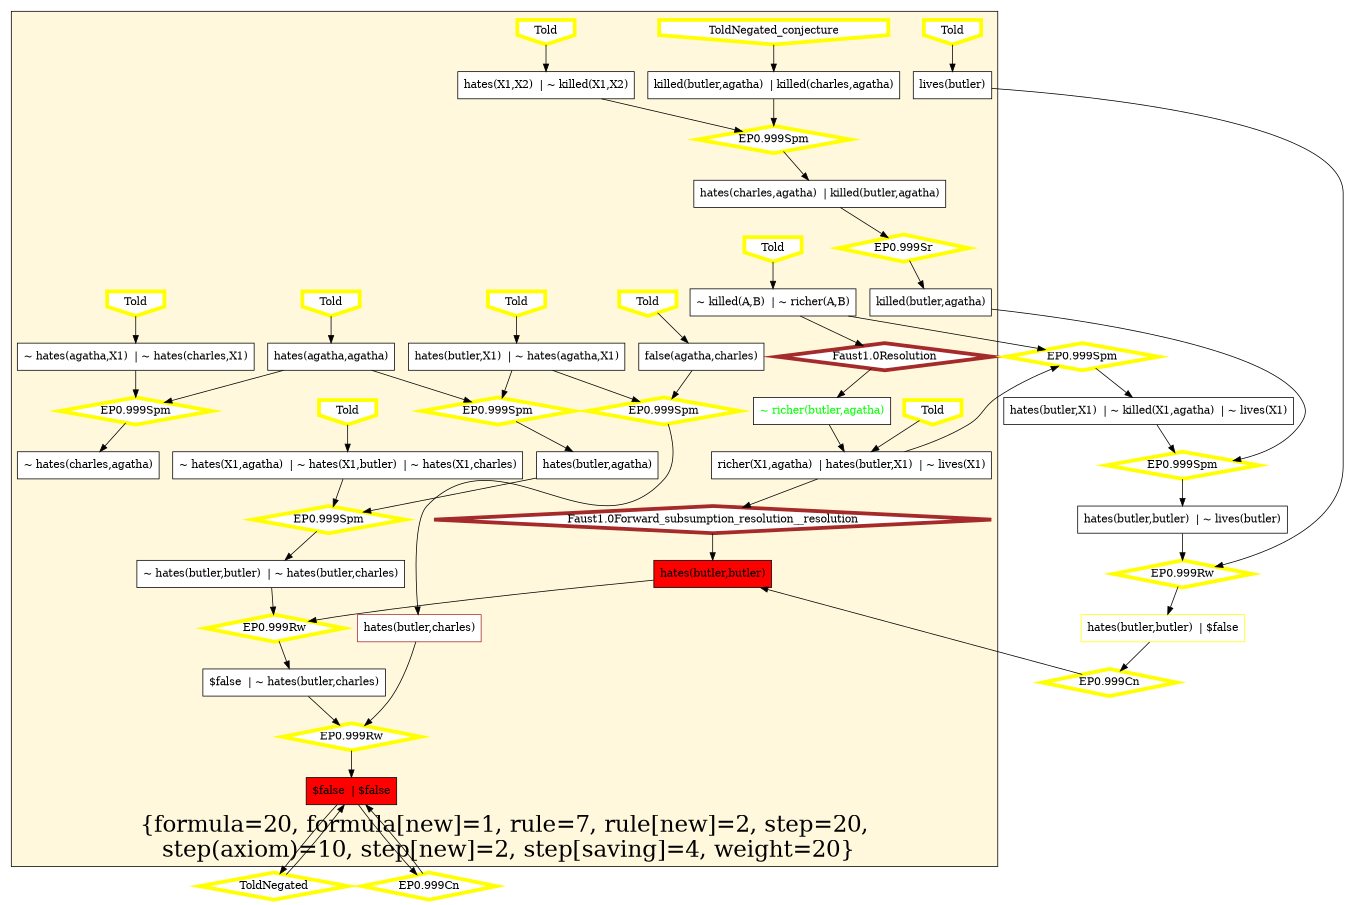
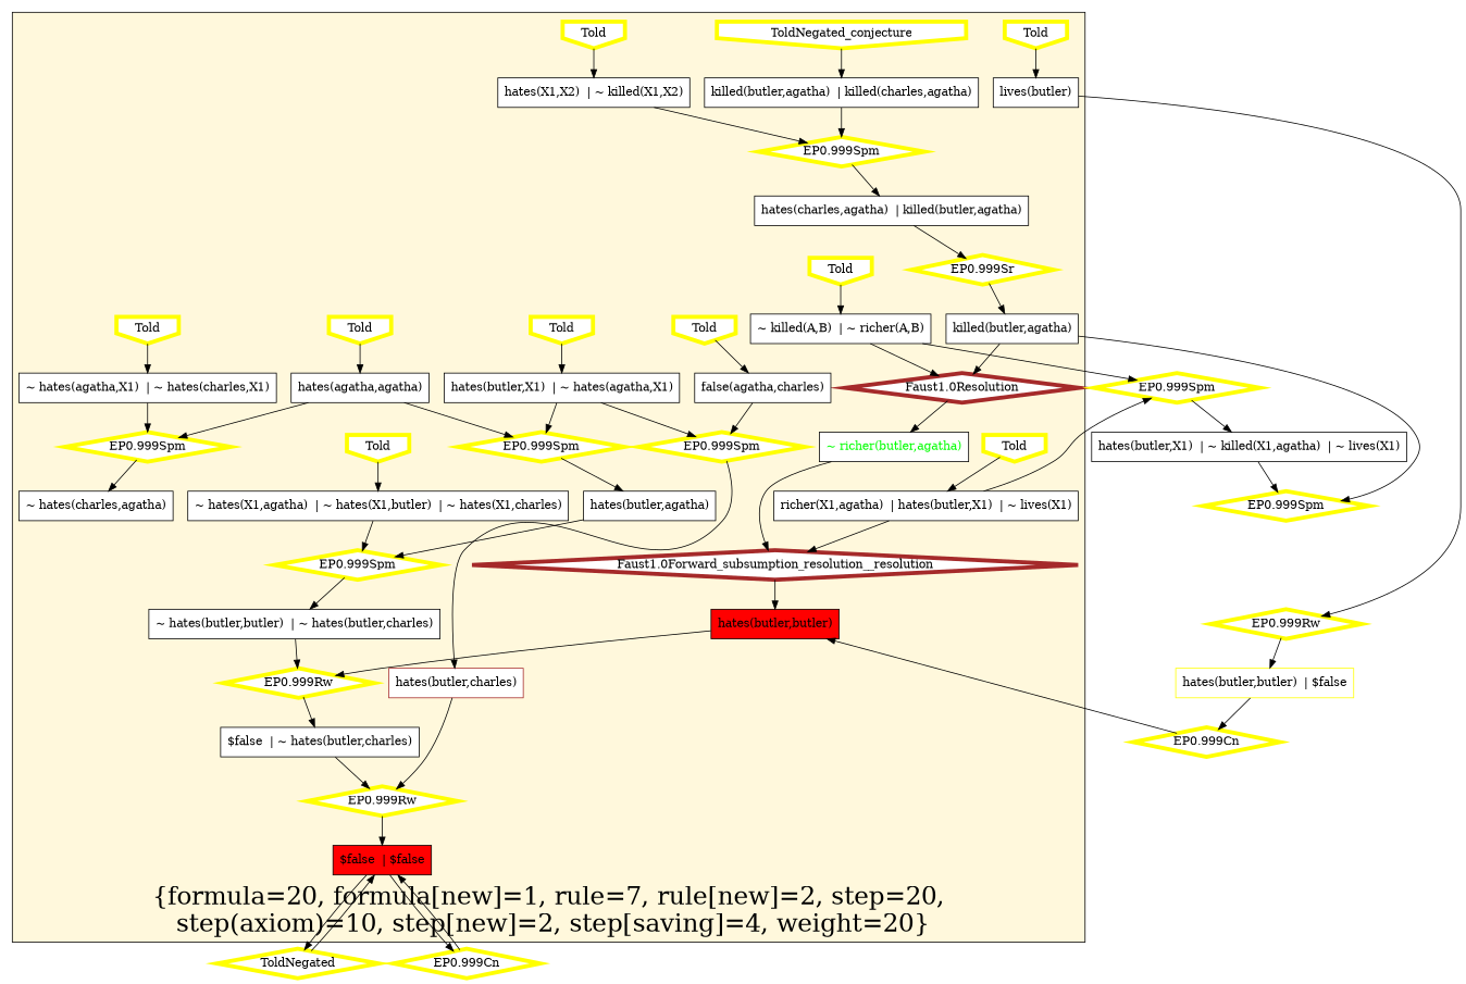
  digraph {
    node [color=yellow fillcolor=white shape=box style=filled penwidth=5]
    n1 [color=black label="~ hates(agatha,X1)  | ~ hates(charles,X1)" penwidth=""]
    n2 [color=black label="hates(butler,agatha)" penwidth=""]
    n3 [color=black label="~ killed(A,B)  | ~ richer(A,B)" penwidth=""]
    n4 [color=black fillcolor=red label="hates(butler,butler)" penwidth=""]
    n5 [color=black fontcolor=green label="~ richer(butler,agatha)" penwidth=""]
    n6 [color=black label="~ hates(charles,agatha)" penwidth=""]
    n7 [color=black label="~ hates(butler,butler)  | ~ hates(butler,charles)" penwidth=""]
    n8 [color=black fillcolor=red label="$false  | $false" penwidth=""]
    n9 [color=black label="hates(charles,agatha)  | killed(butler,agatha)" penwidth=""]
    n10 [color=black label="hates(butler,X1)  | ~ hates(agatha,X1)" penwidth=""]
    n11 [color=black label="false(agatha,charles)" penwidth=""]
    n12 [color=black label="hates(X1,X2)  | ~ killed(X1,X2)" penwidth=""]
    n13 [color=black label="$false  | ~ hates(butler,charles)" penwidth=""]
    n14 [color=black label="lives(butler)" penwidth=""]
    n15 [color=black label="hates(agatha,agatha)" penwidth=""]
    n16 [color=black label="richer(X1,agatha)  | hates(butler,X1)  | ~ lives(X1)" penwidth=""]
    n17 [color=brown label="hates(butler,charles)" penwidth=""]
    n18 [color=black label="killed(butler,agatha)" penwidth=""]
    n19 [color=black label="~ hates(X1,agatha)  | ~ hates(X1,butler)  | ~ hates(X1,charles)" penwidth=""]
    n20 [color=black label="killed(butler,agatha)  | killed(charles,agatha)" penwidth=""]
    n21 [label=Told shape=invhouse]
    n22 [label=Told shape=invhouse]
    n23 [color=brown label="Faust1.0Resolution" shape=diamond]
    n24 [label=ToldNegated_conjecture shape=invhouse]
    n25 [label=Told shape=invhouse]
    n26 [label="EP0.999Spm" shape=diamond]
    n27 [label=Told shape=invhouse]
    n28 [label="EP0.999Spm" shape=diamond]
    n29 [color=brown label="Faust1.0Forward_subsumption_resolution__resolution" shape=diamond]
    n30 [label=Told shape=invhouse]
    n31 [label=Told shape=invhouse]
    n32 [label=Told shape=invhouse]
    n33 [label=Told shape=invhouse]
    n34 [label="EP0.999Spm" shape=diamond]
    n35 [label="EP0.999Spm" shape=diamond]
    n36 [label="EP0.999Sr" shape=diamond]
    n37 [label=Told shape=invhouse]
    n38 [label="EP0.999Spm" shape=diamond]
    n39 [label="EP0.999Rw" shape=diamond]
    n40 [label="EP0.999Rw" shape=diamond]
    n41 [label="EP0.999Spm" shape=diamond]
    n42 [label=ToldNegated shape=diamond]
    n43 [label="EP0.999Cn" shape=diamond]
    n44 [label="EP0.999Rw" shape=diamond]
    n45 [label="EP0.999Spm" shape=diamond]
    n46 [color=black label="hates(butler,X1)  | ~ killed(X1,agatha)  | ~ lives(X1)" penwidth=""]
-   n47 [color=black label="hates(butler,butler)  | ~ lives(butler)" penwidth=""]
    n48 [label="hates(butler,butler)  | $false" penwidth=""]
    n49 [label="EP0.999Cn" shape=diamond]
    subgraph cluster_1 {
      fillcolor=cornsilk
      fontsize=30
      label="{formula=20, formula[new]=1, rule=7, rule[new]=2, step=20,\n step(axiom)=10, step[new]=2, step[saving]=4, weight=20}"
      labelloc=b
      style=filled
      n1
      n2
      n3
      n4
      n5
      n6
      n7
      n8
      n9
      n10
      n11
      n12
      n13
      n14
      n15
      n16
      n17
      n18
      n19
      n20
      n21
      n22
      n23
      n24
      n25
      n26
      n27
      n28
      n29
      n30
      n31
      n32
      n33
      n34
      n35
      n36
      n37
      n38
      n39
      n40
    }
    n1 -> n28
    n2 -> n38
    n3 -> n23
    n3 -> n41
    n4 -> n39
-   n5 -> n16
+   n5 -> n29
    n7 -> n39
    n8 -> n42
    n8 -> n43
    n9 -> n36
    n10 -> n26
    n10 -> n34
    n11 -> n34
    n12 -> n35
    n13 -> n40
    n14 -> n44
    n15 -> n26
    n15 -> n28
    n16 -> n29
    n16 -> n41
    n17 -> n40
+   n18 -> n23
    n18 -> n45
    n19 -> n38
    n20 -> n35
    n21 -> n1
    n22 -> n10
    n23 -> n5
    n24 -> n20
    n25 -> n3
    n26 -> n2
    n27 -> n11
    n28 -> n6
    n29 -> n4
    n30 -> n19
    n31 -> n14
    n32 -> n12
    n33 -> n16
    n34 -> n17
    n35 -> n9
    n36 -> n18
    n37 -> n15
    n38 -> n7
    n39 -> n13
    n40 -> n8
    n41 -> n46
    n42 -> n8
    n43 -> n8
    n44 -> n48
-   n45 -> n47
    n46 -> n45
-   n47 -> n44
    n48 -> n49
    n49 -> n4
  }
